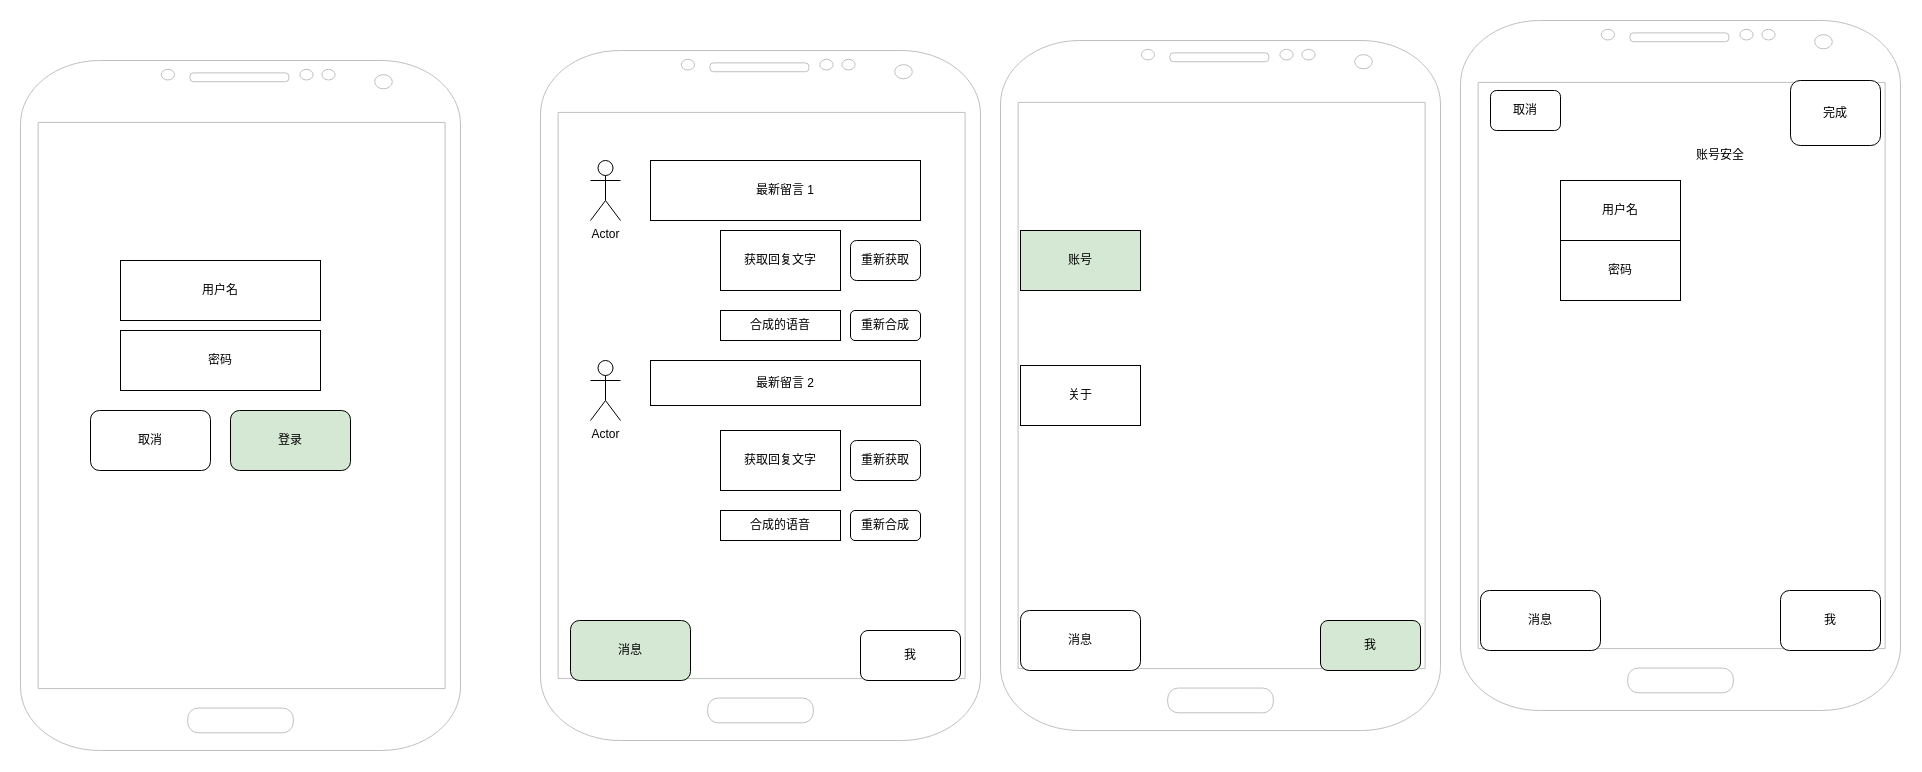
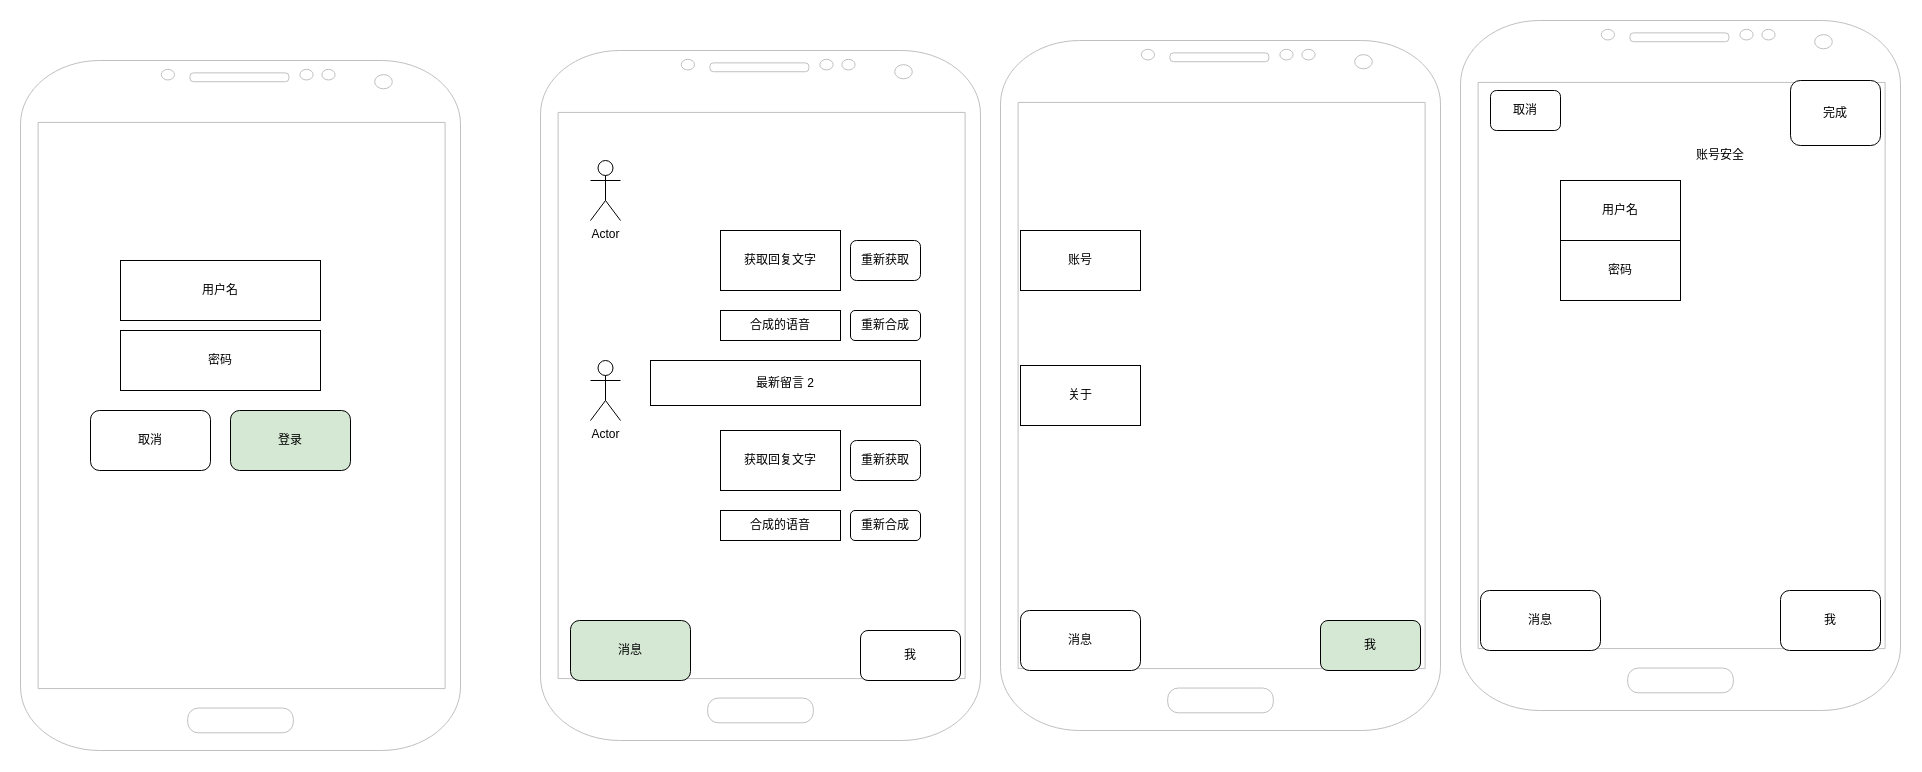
  <mxCell id="0" />
  <mxCell id="1" parent="0" />
  <mxCell id="2" value="" style="verticalLabelPosition=bottom;verticalAlign=top;html=1;shadow=0;dashed=0;strokeWidth=1;shape=mxgraph.android.phone2;strokeColor=#c0c0c0;" vertex="1" parent="1"><mxGeometry x="540" y="50" width="440" height="690" as="geometry" /></mxCell>
- <mxCell id="3" value="最新留言 1" style="rounded=0;whiteSpace=wrap;html=1;" vertex="1" parent="1"><mxGeometry x="650" y="160" width="270" height="60" as="geometry" /></mxCell>
  <mxCell id="4" value="获取回复文字" style="rounded=0;whiteSpace=wrap;html=1;" vertex="1" parent="1"><mxGeometry x="720" y="230" width="120" height="60" as="geometry" /></mxCell>
  <mxCell id="5" value="合成的语音" style="rounded=0;whiteSpace=wrap;html=1;" vertex="1" parent="1"><mxGeometry x="720" y="310" width="120" height="30" as="geometry" /></mxCell>
  <mxCell id="6" value="我" style="rounded=1;whiteSpace=wrap;html=1;" vertex="1" parent="1"><mxGeometry x="860" y="630" width="100" height="50" as="geometry" /></mxCell>
  <mxCell id="7" value="消息" style="rounded=1;whiteSpace=wrap;html=1;fillColor=#D5E8D4;" vertex="1" parent="1"><mxGeometry x="570" y="620" width="120" height="60" as="geometry" /></mxCell>
  <mxCell id="8" value="" style="verticalLabelPosition=bottom;verticalAlign=top;html=1;shadow=0;dashed=0;strokeWidth=1;shape=mxgraph.android.phone2;strokeColor=#c0c0c0;" vertex="1" parent="1"><mxGeometry x="1000" y="40" width="440" height="690" as="geometry" /></mxCell>
  <mxCell id="9" value="Actor" style="shape=umlActor;verticalLabelPosition=bottom;verticalAlign=top;html=1;outlineConnect=0;" vertex="1" parent="1"><mxGeometry x="590" y="160" width="30" height="60" as="geometry" /></mxCell>
  <mxCell id="10" value="重新获取" style="rounded=1;whiteSpace=wrap;html=1;" vertex="1" parent="1"><mxGeometry x="850" y="240" width="70" height="40" as="geometry" /></mxCell>
  <mxCell id="11" value="重新合成" style="rounded=1;whiteSpace=wrap;html=1;" vertex="1" parent="1"><mxGeometry x="850" y="310" width="70" height="30" as="geometry" /></mxCell>
  <mxCell id="12" value="我" style="rounded=1;whiteSpace=wrap;html=1;fillColor=#D5E8D4;" vertex="1" parent="1"><mxGeometry x="1320" y="620" width="100" height="50" as="geometry" /></mxCell>
  <mxCell id="13" value="消息" style="rounded=1;whiteSpace=wrap;html=1;" vertex="1" parent="1"><mxGeometry x="1020" y="610" width="120" height="60" as="geometry" /></mxCell>
- <mxCell id="14" value="账号" style="rounded=0;whiteSpace=wrap;html=1;fillColor=#D5E8D4;" vertex="1" parent="1"><mxGeometry x="1020" y="230" width="120" height="60" as="geometry" /></mxCell>
+ <mxCell id="14" value="账号" style="rounded=0;whiteSpace=wrap;html=1;fillColor=#ffffff;" vertex="1" parent="1"><mxGeometry x="1020" y="230" width="120" height="60" as="geometry" /></mxCell>
  <mxCell id="15" value="关于" style="rounded=0;whiteSpace=wrap;html=1;" vertex="1" parent="1"><mxGeometry x="1020" y="365" width="120" height="60" as="geometry" /></mxCell>
  <mxCell id="16" value="" style="verticalLabelPosition=bottom;verticalAlign=top;html=1;shadow=0;dashed=0;strokeWidth=1;shape=mxgraph.android.phone2;strokeColor=#c0c0c0;" vertex="1" parent="1"><mxGeometry x="1460" y="20" width="440" height="690" as="geometry" /></mxCell>
  <mxCell id="17" value="消息" style="rounded=1;whiteSpace=wrap;html=1;" vertex="1" parent="1"><mxGeometry x="1480" y="590" width="120" height="60" as="geometry" /></mxCell>
  <mxCell id="18" value="我" style="rounded=1;whiteSpace=wrap;html=1;" vertex="1" parent="1"><mxGeometry x="1780" y="590" width="100" height="60" as="geometry" /></mxCell>
  <mxCell id="19" value="账号安全" style="text;html=1;align=center;verticalAlign=middle;whiteSpace=wrap;rounded=0;" vertex="1" parent="1"><mxGeometry x="1690" y="140" width="60" height="30" as="geometry" /></mxCell>
  <mxCell id="20" value="用户名" style="rounded=0;whiteSpace=wrap;html=1;" vertex="1" parent="1"><mxGeometry x="1560" y="180" width="120" height="60" as="geometry" /></mxCell>
  <mxCell id="21" value="密码" style="rounded=0;whiteSpace=wrap;html=1;" vertex="1" parent="1"><mxGeometry x="1560" y="240" width="120" height="60" as="geometry" /></mxCell>
  <mxCell id="22" value="取消" style="rounded=1;whiteSpace=wrap;html=1;" vertex="1" parent="1"><mxGeometry x="1490" y="90" width="70" height="40" as="geometry" /></mxCell>
  <mxCell id="23" value="完成" style="rounded=1;whiteSpace=wrap;html=1;" vertex="1" parent="1"><mxGeometry x="1790" y="80" width="90" height="65" as="geometry" /></mxCell>
  <mxCell id="24" value="最新留言 2" style="rounded=0;whiteSpace=wrap;html=1;" vertex="1" parent="1"><mxGeometry x="650" y="360" width="270" height="45" as="geometry" /></mxCell>
  <mxCell id="25" value="获取回复文字" style="rounded=0;whiteSpace=wrap;html=1;" vertex="1" parent="1"><mxGeometry x="720" y="430" width="120" height="60" as="geometry" /></mxCell>
  <mxCell id="26" value="合成的语音" style="rounded=0;whiteSpace=wrap;html=1;" vertex="1" parent="1"><mxGeometry x="720" y="510" width="120" height="30" as="geometry" /></mxCell>
  <mxCell id="27" value="Actor" style="shape=umlActor;verticalLabelPosition=bottom;verticalAlign=top;html=1;outlineConnect=0;" vertex="1" parent="1"><mxGeometry x="590" y="360" width="30" height="60" as="geometry" /></mxCell>
  <mxCell id="28" value="重新获取" style="rounded=1;whiteSpace=wrap;html=1;" vertex="1" parent="1"><mxGeometry x="850" y="440" width="70" height="40" as="geometry" /></mxCell>
  <mxCell id="29" value="重新合成" style="rounded=1;whiteSpace=wrap;html=1;" vertex="1" parent="1"><mxGeometry x="850" y="510" width="70" height="30" as="geometry" /></mxCell>
  <mxCell id="30" value="" style="verticalLabelPosition=bottom;verticalAlign=top;html=1;shadow=0;dashed=0;strokeWidth=1;shape=mxgraph.android.phone2;strokeColor=#c0c0c0;" vertex="1" parent="1"><mxGeometry x="20" y="60" width="440" height="690" as="geometry" /></mxCell>
  <mxCell id="31" value="用户名" style="rounded=0;whiteSpace=wrap;html=1;" vertex="1" parent="1"><mxGeometry x="120" y="260" width="200" height="60" as="geometry" /></mxCell>
  <mxCell id="32" value="密码" style="rounded=0;whiteSpace=wrap;html=1;" vertex="1" parent="1"><mxGeometry x="120" y="330" width="200" height="60" as="geometry" /></mxCell>
  <mxCell id="33" value="取消" style="rounded=1;whiteSpace=wrap;html=1;" vertex="1" parent="1"><mxGeometry x="90" y="410" width="120" height="60" as="geometry" /></mxCell>
  <mxCell id="34" value="登录" style="rounded=1;whiteSpace=wrap;html=1;fillColor=#d5e8d4;" vertex="1" parent="1"><mxGeometry x="230" y="410" width="120" height="60" as="geometry" /></mxCell>
